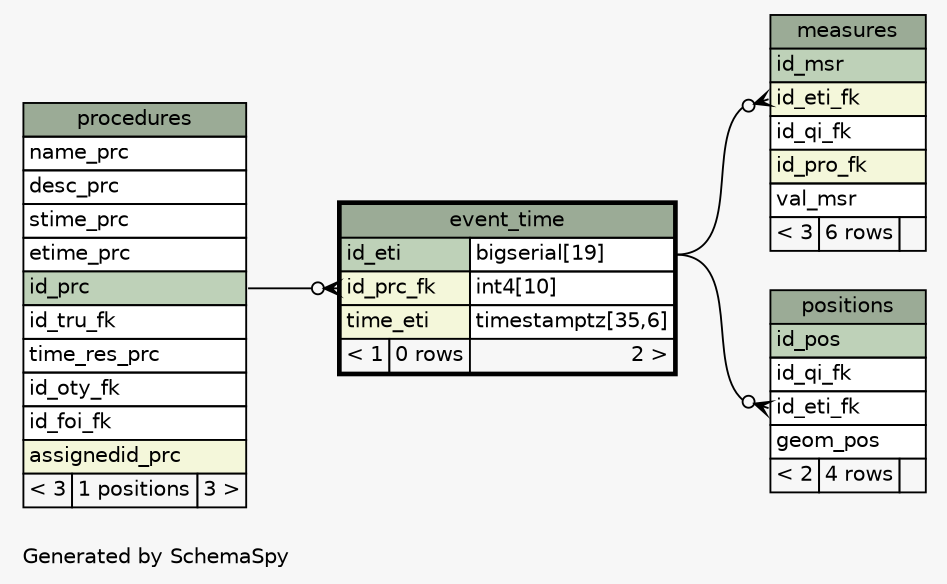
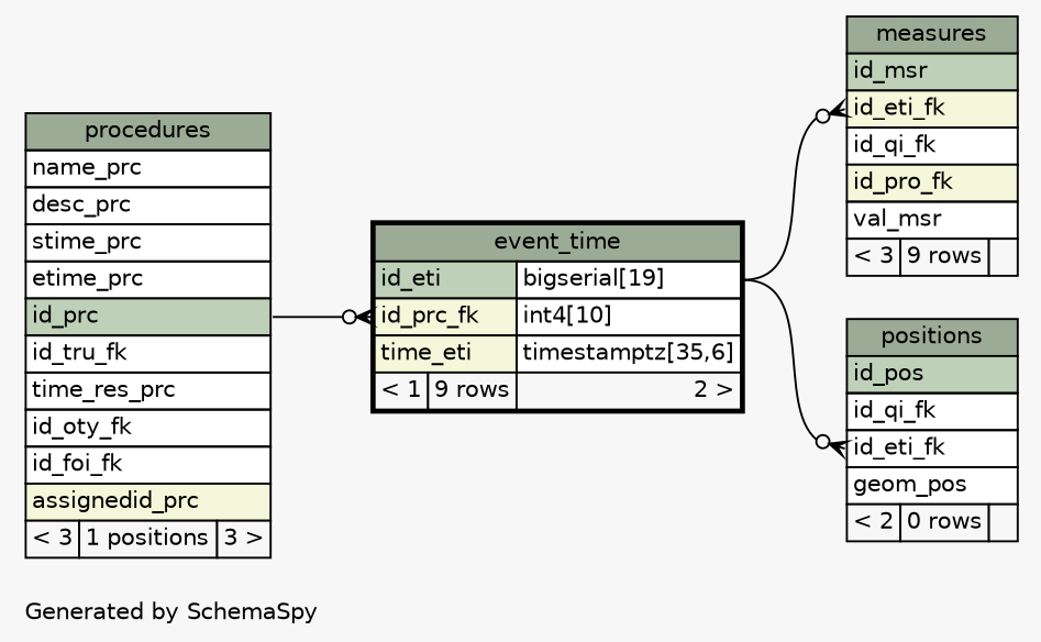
  digraph {
    bgcolor="#f7f7f7"
    fontname=Helvetica
    fontsize=11
    label="\nGenerated by SchemaSpy"
    labeljust=l
    nodesep=0.18
    rankdir=RL
    ranksep=0.46
    node [fontname=Helvetica fontsize=11 shape=plaintext]
    edge [arrowhead=none arrowsize=0.8 arrowtail=crowodot dir=back headport="id_eti.type:e" tailport="id_eti_fk:w"]
-   n1 [label=<     <TABLE BORDER="2" CELLBORDER="1" CELLSPACING="0" BGCOLOR="#ffffff">       <TR><TD COLSPAN="3" BGCOLOR="#9bab96" ALIGN="CENTER">event_time</TD></TR>       <TR><TD PORT="id_eti" COLSPAN="2" BGCOLOR="#bed1b8" ALIGN="LEFT">id_eti</TD><TD PORT="id_eti.type" ALIGN="LEFT">bigserial[19]</TD></TR>       <TR><TD PORT="id_prc_fk" COLSPAN="2" BGCOLOR="#f4f7da" ALIGN="LEFT">id_prc_fk</TD><TD PORT="id_prc_fk.type" ALIGN="LEFT">int4[10]</TD></TR>       <TR><TD PORT="time_eti" COLSPAN="2" BGCOLOR="#f4f7da" ALIGN="LEFT">time_eti</TD><TD PORT="time_eti.type" ALIGN="LEFT">timestamptz[35,6]</TD></TR>       <TR><TD ALIGN="LEFT" BGCOLOR="#f7f7f7">&lt; 1</TD><TD ALIGN="RIGHT" BGCOLOR="#f7f7f7">0 rows</TD><TD ALIGN="RIGHT" BGCOLOR="#f7f7f7">2 &gt;</TD></TR>     </TABLE>>]
+   n1 [label=<     <TABLE BORDER="2" CELLBORDER="1" CELLSPACING="0" BGCOLOR="#ffffff">       <TR><TD COLSPAN="3" BGCOLOR="#9bab96" ALIGN="CENTER">event_time</TD></TR>       <TR><TD PORT="id_eti" COLSPAN="2" BGCOLOR="#bed1b8" ALIGN="LEFT">id_eti</TD><TD PORT="id_eti.type" ALIGN="LEFT">bigserial[19]</TD></TR>       <TR><TD PORT="id_prc_fk" COLSPAN="2" BGCOLOR="#f4f7da" ALIGN="LEFT">id_prc_fk</TD><TD PORT="id_prc_fk.type" ALIGN="LEFT">int4[10]</TD></TR>       <TR><TD PORT="time_eti" COLSPAN="2" BGCOLOR="#f4f7da" ALIGN="LEFT">time_eti</TD><TD PORT="time_eti.type" ALIGN="LEFT">timestamptz[35,6]</TD></TR>       <TR><TD ALIGN="LEFT" BGCOLOR="#f7f7f7">&lt; 1</TD><TD ALIGN="RIGHT" BGCOLOR="#f7f7f7">9 rows</TD><TD ALIGN="RIGHT" BGCOLOR="#f7f7f7">2 &gt;</TD></TR>     </TABLE>>]
    n2 [label=<     <TABLE BORDER="0" CELLBORDER="1" CELLSPACING="0" BGCOLOR="#ffffff">       <TR><TD COLSPAN="3" BGCOLOR="#9bab96" ALIGN="CENTER">procedures</TD></TR>       <TR><TD PORT="name_prc" COLSPAN="3" ALIGN="LEFT">name_prc</TD></TR>       <TR><TD PORT="desc_prc" COLSPAN="3" ALIGN="LEFT">desc_prc</TD></TR>       <TR><TD PORT="stime_prc" COLSPAN="3" ALIGN="LEFT">stime_prc</TD></TR>       <TR><TD PORT="etime_prc" COLSPAN="3" ALIGN="LEFT">etime_prc</TD></TR>       <TR><TD PORT="id_prc" COLSPAN="3" BGCOLOR="#bed1b8" ALIGN="LEFT">id_prc</TD></TR>       <TR><TD PORT="id_tru_fk" COLSPAN="3" ALIGN="LEFT">id_tru_fk</TD></TR>       <TR><TD PORT="time_res_prc" COLSPAN="3" ALIGN="LEFT">time_res_prc</TD></TR>       <TR><TD PORT="id_oty_fk" COLSPAN="3" ALIGN="LEFT">id_oty_fk</TD></TR>       <TR><TD PORT="id_foi_fk" COLSPAN="3" ALIGN="LEFT">id_foi_fk</TD></TR>       <TR><TD PORT="assignedid_prc" COLSPAN="3" BGCOLOR="#f4f7da" ALIGN="LEFT">assignedid_prc</TD></TR>       <TR><TD ALIGN="LEFT" BGCOLOR="#f7f7f7">&lt; 3</TD><TD ALIGN="RIGHT" BGCOLOR="#f7f7f7">1 positions</TD><TD ALIGN="RIGHT" BGCOLOR="#f7f7f7">3 &gt;</TD></TR>     </TABLE>>]
-   n3 [label=<     <TABLE BORDER="0" CELLBORDER="1" CELLSPACING="0" BGCOLOR="#ffffff">       <TR><TD COLSPAN="3" BGCOLOR="#9bab96" ALIGN="CENTER">measures</TD></TR>       <TR><TD PORT="id_msr" COLSPAN="3" BGCOLOR="#bed1b8" ALIGN="LEFT">id_msr</TD></TR>       <TR><TD PORT="id_eti_fk" COLSPAN="3" BGCOLOR="#f4f7da" ALIGN="LEFT">id_eti_fk</TD></TR>       <TR><TD PORT="id_qi_fk" COLSPAN="3" ALIGN="LEFT">id_qi_fk</TD></TR>       <TR><TD PORT="id_pro_fk" COLSPAN="3" BGCOLOR="#f4f7da" ALIGN="LEFT">id_pro_fk</TD></TR>       <TR><TD PORT="val_msr" COLSPAN="3" ALIGN="LEFT">val_msr</TD></TR>       <TR><TD ALIGN="LEFT" BGCOLOR="#f7f7f7">&lt; 3</TD><TD ALIGN="RIGHT" BGCOLOR="#f7f7f7">6 rows</TD><TD ALIGN="RIGHT" BGCOLOR="#f7f7f7">  </TD></TR>     </TABLE>>]
-   n4 [label=<     <TABLE BORDER="0" CELLBORDER="1" CELLSPACING="0" BGCOLOR="#ffffff">       <TR><TD COLSPAN="3" BGCOLOR="#9bab96" ALIGN="CENTER">positions</TD></TR>       <TR><TD PORT="id_pos" COLSPAN="3" BGCOLOR="#bed1b8" ALIGN="LEFT">id_pos</TD></TR>       <TR><TD PORT="id_qi_fk" COLSPAN="3" ALIGN="LEFT">id_qi_fk</TD></TR>       <TR><TD PORT="id_eti_fk" COLSPAN="3" ALIGN="LEFT">id_eti_fk</TD></TR>       <TR><TD PORT="geom_pos" COLSPAN="3" ALIGN="LEFT">geom_pos</TD></TR>       <TR><TD ALIGN="LEFT" BGCOLOR="#f7f7f7">&lt; 2</TD><TD ALIGN="RIGHT" BGCOLOR="#f7f7f7">4 rows</TD><TD ALIGN="RIGHT" BGCOLOR="#f7f7f7">  </TD></TR>     </TABLE>>]
+   n3 [label=<     <TABLE BORDER="0" CELLBORDER="1" CELLSPACING="0" BGCOLOR="#ffffff">       <TR><TD COLSPAN="3" BGCOLOR="#9bab96" ALIGN="CENTER">measures</TD></TR>       <TR><TD PORT="id_msr" COLSPAN="3" BGCOLOR="#bed1b8" ALIGN="LEFT">id_msr</TD></TR>       <TR><TD PORT="id_eti_fk" COLSPAN="3" BGCOLOR="#f4f7da" ALIGN="LEFT">id_eti_fk</TD></TR>       <TR><TD PORT="id_qi_fk" COLSPAN="3" ALIGN="LEFT">id_qi_fk</TD></TR>       <TR><TD PORT="id_pro_fk" COLSPAN="3" BGCOLOR="#f4f7da" ALIGN="LEFT">id_pro_fk</TD></TR>       <TR><TD PORT="val_msr" COLSPAN="3" ALIGN="LEFT">val_msr</TD></TR>       <TR><TD ALIGN="LEFT" BGCOLOR="#f7f7f7">&lt; 3</TD><TD ALIGN="RIGHT" BGCOLOR="#f7f7f7">9 rows</TD><TD ALIGN="RIGHT" BGCOLOR="#f7f7f7">  </TD></TR>     </TABLE>>]
+   n4 [label=<     <TABLE BORDER="0" CELLBORDER="1" CELLSPACING="0" BGCOLOR="#ffffff">       <TR><TD COLSPAN="3" BGCOLOR="#9bab96" ALIGN="CENTER">positions</TD></TR>       <TR><TD PORT="id_pos" COLSPAN="3" BGCOLOR="#bed1b8" ALIGN="LEFT">id_pos</TD></TR>       <TR><TD PORT="id_qi_fk" COLSPAN="3" ALIGN="LEFT">id_qi_fk</TD></TR>       <TR><TD PORT="id_eti_fk" COLSPAN="3" ALIGN="LEFT">id_eti_fk</TD></TR>       <TR><TD PORT="geom_pos" COLSPAN="3" ALIGN="LEFT">geom_pos</TD></TR>       <TR><TD ALIGN="LEFT" BGCOLOR="#f7f7f7">&lt; 2</TD><TD ALIGN="RIGHT" BGCOLOR="#f7f7f7">0 rows</TD><TD ALIGN="RIGHT" BGCOLOR="#f7f7f7">  </TD></TR>     </TABLE>>]
    n1 -> n2 [headport="id_prc:e" tailport="id_prc_fk:w"]
    n3 -> n1
    n4 -> n1
  }
